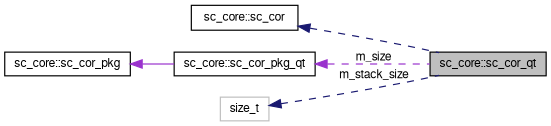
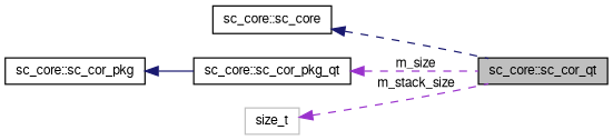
  digraph {
    rankdir=LR
    node [color=black fillcolor=white fontname=FreeSans fontsize=10 shape=record style=filled]
    edge [color=midnightblue dir=back fontname=FreeSans fontsize=10 labelfontname=FreeSans labelfontsize=10 style=dashed]
    n1 [fillcolor=grey75 fontcolor=black height=0.2 label="sc_core::sc_cor_qt" width=0.4]
-   n2 [height=0.2 label="sc_core::sc_cor" width=0.4]
+   n2 [height=0.2 label="sc_core::sc_core" width=0.4]
    n3 [height=0.2 label="sc_core::sc_cor_pkg_qt" width=0.4]
    n4 [height=0.2 label="sc_core::sc_cor_pkg" width=0.4]
    n5 [color=grey75 height=0.2 label=size_t width=0.4]
    n2 -> n1
    n3 -> n1 [color=darkorchid3 label=" m_size"]
-   n4 -> n3 [color=darkorchid3 style=solid]
-   n5 -> n1 [label=" m_stack_size"]
+   n4 -> n3 [style=solid]
+   n5 -> n1 [color=darkorchid3 label=" m_stack_size"]
  }
